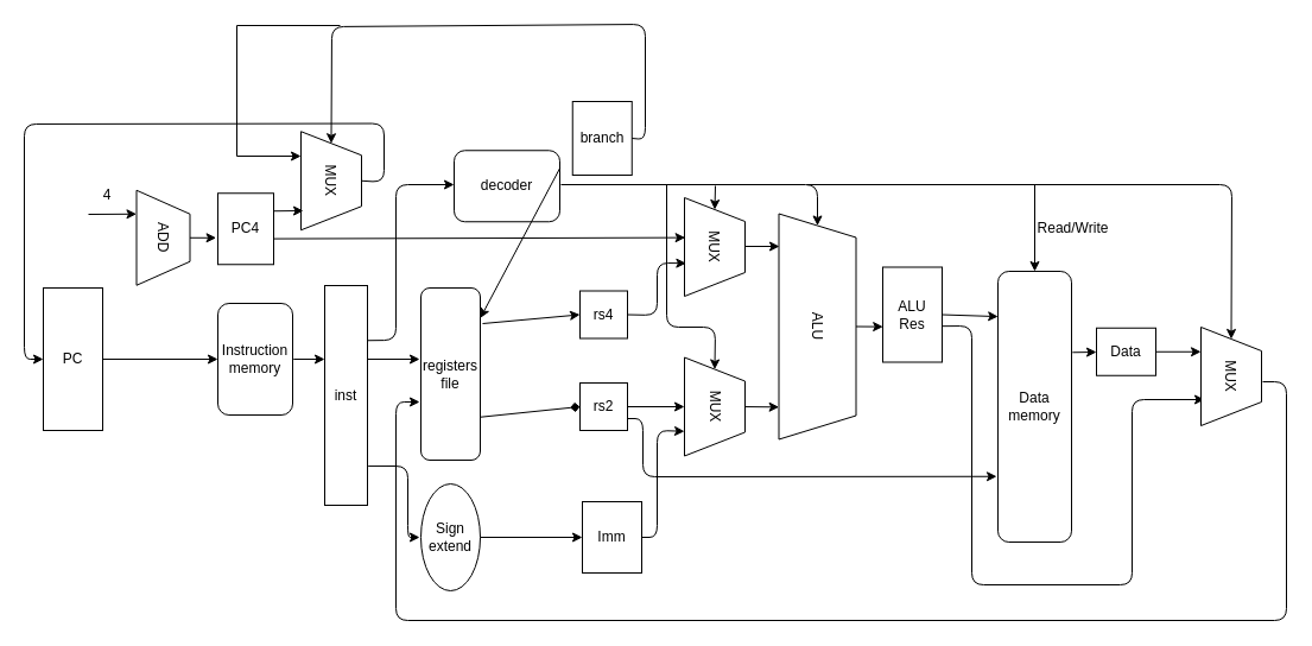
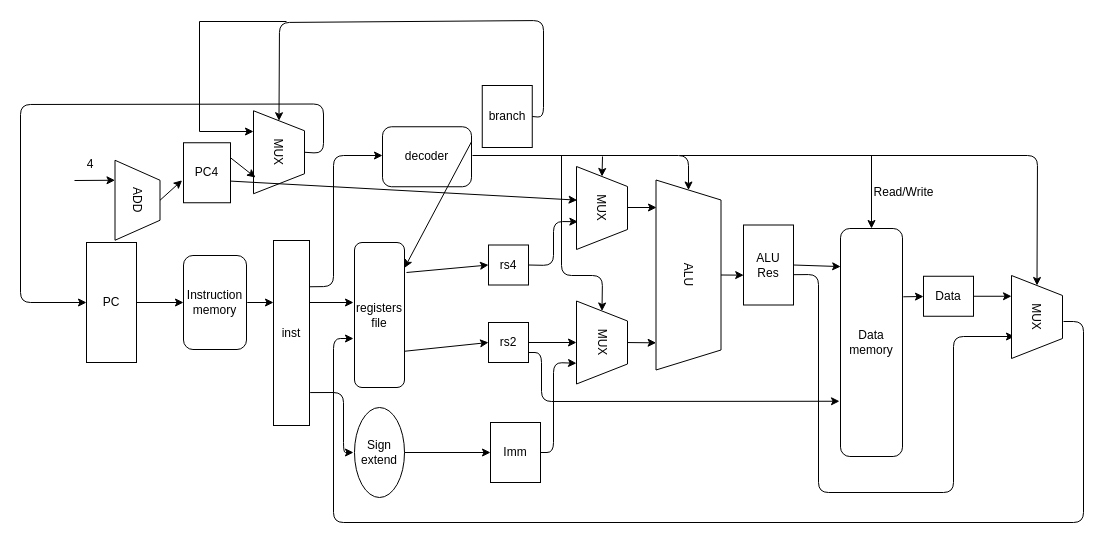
  <mxCell id="0" />
  <mxCell id="1" parent="0" />
  <mxCell id="2" style="edgeStyle=orthogonalEdgeStyle;rounded=0;orthogonalLoop=1;jettySize=auto;html=1;exitX=1;exitY=0.5;exitDx=0;exitDy=0;entryX=0;entryY=0.5;entryDx=0;entryDy=0;" parent="1" source="3" edge="1"><mxGeometry relative="1" as="geometry"><mxPoint x="183" y="302" as="targetPoint" /></mxGeometry></mxCell>
- <mxCell id="3" value="PC" style="rounded=0;whiteSpace=wrap;html=1;" parent="1" vertex="1"><mxGeometry x="36" y="242" width="50" height="120" as="geometry" /></mxCell>
+ <mxCell id="3" value="PC" style="rounded=0;whiteSpace=wrap;html=1;" parent="1" vertex="1"><mxGeometry x="86" y="242" width="50" height="120" as="geometry" /></mxCell>
  <mxCell id="4" value="ADD" style="shape=trapezoid;perimeter=trapezoidPerimeter;whiteSpace=wrap;html=1;fixedSize=1;rotation=90;" parent="1" vertex="1"><mxGeometry x="97" y="177.25" width="80" height="45" as="geometry" /></mxCell>
  <mxCell id="5" style="edgeStyle=orthogonalEdgeStyle;rounded=0;orthogonalLoop=1;jettySize=auto;html=1;" parent="1" edge="1"><mxGeometry relative="1" as="geometry"><mxPoint x="309" y="302" as="sourcePoint" /><mxPoint x="353" y="302" as="targetPoint" /></mxGeometry></mxCell>
  <mxCell id="6" value="inst" style="rounded=0;whiteSpace=wrap;html=1;" parent="1" vertex="1"><mxGeometry x="273" y="240" width="36" height="185" as="geometry" /></mxCell>
  <mxCell id="7" value="rs4" style="rounded=0;whiteSpace=wrap;html=1;" parent="1" vertex="1"><mxGeometry x="488" y="244.5" width="40" height="40" as="geometry" /></mxCell>
  <mxCell id="8" value="rs2" style="rounded=0;whiteSpace=wrap;html=1;" parent="1" vertex="1"><mxGeometry x="488" y="322" width="40" height="40" as="geometry" /></mxCell>
  <mxCell id="9" value="ALU" style="shape=trapezoid;perimeter=trapezoidPerimeter;whiteSpace=wrap;html=1;fixedSize=1;rotation=90;" parent="1" vertex="1"><mxGeometry x="593" y="242" width="190" height="65" as="geometry" /></mxCell>
  <mxCell id="10" value="branch" style="rounded=0;whiteSpace=wrap;html=1;" parent="1" vertex="1"><mxGeometry x="481.75" y="85" width="50" height="62" as="geometry" /></mxCell>
  <mxCell id="11" value="ALU&lt;br&gt;Res" style="rounded=0;whiteSpace=wrap;html=1;" parent="1" vertex="1"><mxGeometry x="743" y="224.5" width="50" height="80" as="geometry" /></mxCell>
  <mxCell id="12" value="Data" style="rounded=0;whiteSpace=wrap;html=1;" parent="1" vertex="1"><mxGeometry x="923" y="275.75" width="50" height="40" as="geometry" /></mxCell>
  <mxCell id="13" value="Imm" style="rounded=0;whiteSpace=wrap;html=1;" parent="1" vertex="1"><mxGeometry x="490" y="422" width="50" height="60" as="geometry" /></mxCell>
  <mxCell id="14" value="Sign&lt;br&gt;extend" style="ellipse;whiteSpace=wrap;html=1;" parent="1" vertex="1"><mxGeometry x="354" y="407" width="50" height="90" as="geometry" /></mxCell>
  <mxCell id="15" value="" style="endArrow=classic;html=1;exitX=1.019;exitY=0.822;exitDx=0;exitDy=0;exitPerimeter=0;" parent="1" source="6" edge="1"><mxGeometry width="50" height="50" relative="1" as="geometry"><mxPoint x="303" y="432" as="sourcePoint" /><mxPoint x="353" y="452" as="targetPoint" /><Array as="points"><mxPoint x="343" y="392" /><mxPoint x="343" y="452" /></Array></mxGeometry></mxCell>
- <mxCell id="16" value="" style="endArrow=diamond;html=1;entryX=0;entryY=0.5;entryDx=0;entryDy=0;exitX=1;exitY=0.75;exitDx=0;exitDy=0;" parent="1" target="8" edge="1" source="52"><mxGeometry width="50" height="50" relative="1" as="geometry"><mxPoint x="463" y="342" as="sourcePoint" /><mxPoint x="683" y="362" as="targetPoint" /></mxGeometry></mxCell>
+ <mxCell id="16" value="" style="endArrow=classic;html=1;entryX=0;entryY=0.5;entryDx=0;entryDy=0;exitX=1;exitY=0.75;exitDx=0;exitDy=0;" parent="1" target="8" edge="1" source="52"><mxGeometry width="50" height="50" relative="1" as="geometry"><mxPoint x="463" y="342" as="sourcePoint" /><mxPoint x="683" y="362" as="targetPoint" /></mxGeometry></mxCell>
  <mxCell id="17" value="" style="endArrow=classic;html=1;exitX=1;exitY=0.5;exitDx=0;exitDy=0;" parent="1" edge="1"><mxGeometry width="50" height="50" relative="1" as="geometry"><mxPoint x="246.75" y="302" as="sourcePoint" /><mxPoint x="273" y="302" as="targetPoint" /></mxGeometry></mxCell>
  <mxCell id="18" value="" style="endArrow=classic;html=1;entryX=0;entryY=0.5;entryDx=0;entryDy=0;" parent="1" target="7" edge="1"><mxGeometry width="50" height="50" relative="1" as="geometry"><mxPoint x="406" y="272" as="sourcePoint" /><mxPoint x="663" y="242" as="targetPoint" /></mxGeometry></mxCell>
  <mxCell id="19" value="" style="endArrow=classic;html=1;exitX=1;exitY=0.5;exitDx=0;exitDy=0;entryX=0;entryY=0.5;entryDx=0;entryDy=0;" parent="1" source="14" target="13" edge="1"><mxGeometry width="50" height="50" relative="1" as="geometry"><mxPoint x="653" y="552" as="sourcePoint" /><mxPoint x="703" y="502" as="targetPoint" /></mxGeometry></mxCell>
  <mxCell id="20" value="" style="endArrow=classic;html=1;exitX=1;exitY=0.5;exitDx=0;exitDy=0;entryX=0.75;entryY=1;entryDx=0;entryDy=0;" parent="1" source="13" target="44" edge="1"><mxGeometry width="50" height="50" relative="1" as="geometry"><mxPoint x="653" y="492" as="sourcePoint" /><mxPoint x="573" y="362" as="targetPoint" /><Array as="points"><mxPoint x="553" y="452" /><mxPoint x="553" y="362" /></Array></mxGeometry></mxCell>
  <mxCell id="21" value="" style="endArrow=classic;html=1;exitX=1;exitY=0.5;exitDx=0;exitDy=0;entryX=0.5;entryY=1;entryDx=0;entryDy=0;" parent="1" source="8" target="44" edge="1"><mxGeometry width="50" height="50" relative="1" as="geometry"><mxPoint x="643" y="502" as="sourcePoint" /><mxPoint x="552" y="342" as="targetPoint" /></mxGeometry></mxCell>
  <mxCell id="22" value="" style="endArrow=classic;html=1;exitX=1;exitY=0.5;exitDx=0;exitDy=0;exitPerimeter=0;" parent="1" edge="1"><mxGeometry width="50" height="50" relative="1" as="geometry"><mxPoint x="626" y="207" as="sourcePoint" /><mxPoint x="656" y="207" as="targetPoint" /></mxGeometry></mxCell>
  <mxCell id="23" value="" style="endArrow=classic;html=1;exitX=1;exitY=0.5;exitDx=0;exitDy=0;exitPerimeter=0;entryX=0.857;entryY=0.998;entryDx=0;entryDy=0;entryPerimeter=0;" parent="1" target="9" edge="1"><mxGeometry width="50" height="50" relative="1" as="geometry"><mxPoint x="623" y="342" as="sourcePoint" /><mxPoint x="703" y="392" as="targetPoint" /></mxGeometry></mxCell>
  <mxCell id="24" value="" style="endArrow=classic;html=1;exitX=1;exitY=0.5;exitDx=0;exitDy=0;entryX=0.665;entryY=0.973;entryDx=0;entryDy=0;entryPerimeter=0;" parent="1" source="7" target="45" edge="1"><mxGeometry width="50" height="50" relative="1" as="geometry"><mxPoint x="678" y="452" as="sourcePoint" /><mxPoint x="574.7" y="216.28" as="targetPoint" /><Array as="points"><mxPoint x="553" y="265" /><mxPoint x="553" y="221" /></Array></mxGeometry></mxCell>
  <mxCell id="25" value="" style="endArrow=classic;html=1;exitX=0.5;exitY=0;exitDx=0;exitDy=0;entryX=0.004;entryY=0.627;entryDx=0;entryDy=0;entryPerimeter=0;" parent="1" source="9" target="11" edge="1"><mxGeometry width="50" height="50" relative="1" as="geometry"><mxPoint x="523" y="62" as="sourcePoint" /><mxPoint x="573" y="12" as="targetPoint" /></mxGeometry></mxCell>
  <mxCell id="26" value="" style="endArrow=classic;html=1;entryX=0;entryY=0.75;entryDx=0;entryDy=0;exitX=1;exitY=0.75;exitDx=0;exitDy=0;" parent="1" source="8" edge="1"><mxGeometry width="50" height="50" relative="1" as="geometry"><mxPoint x="508" y="362" as="sourcePoint" /><mxPoint x="839" y="400.75" as="targetPoint" /><Array as="points"><mxPoint x="541" y="352" /><mxPoint x="541" y="401" /></Array></mxGeometry></mxCell>
  <mxCell id="27" value="" style="endArrow=classic;html=1;exitX=1;exitY=0.5;exitDx=0;exitDy=0;entryX=0.018;entryY=0.177;entryDx=0;entryDy=0;entryPerimeter=0;" parent="1" source="11" edge="1"><mxGeometry width="50" height="50" relative="1" as="geometry"><mxPoint x="613" y="292" as="sourcePoint" /><mxPoint x="840.148" y="266.095" as="targetPoint" /></mxGeometry></mxCell>
  <mxCell id="28" value="" style="endArrow=classic;html=1;exitX=0.992;exitY=0.621;exitDx=0;exitDy=0;exitPerimeter=0;" parent="1" source="11" edge="1"><mxGeometry width="50" height="50" relative="1" as="geometry"><mxPoint x="733" y="532" as="sourcePoint" /><mxPoint x="1014" y="336" as="targetPoint" /><Array as="points"><mxPoint x="818" y="274" /><mxPoint x="818" y="492" /><mxPoint x="953" y="492" /><mxPoint x="953" y="336" /></Array></mxGeometry></mxCell>
  <mxCell id="29" value="" style="endArrow=classic;html=1;exitX=1.013;exitY=0.339;exitDx=0;exitDy=0;exitPerimeter=0;" parent="1" edge="1"><mxGeometry width="50" height="50" relative="1" as="geometry"><mxPoint x="902.806" y="296.292" as="sourcePoint" /><mxPoint x="923" y="296" as="targetPoint" /></mxGeometry></mxCell>
  <mxCell id="30" value="" style="endArrow=classic;html=1;exitX=1;exitY=0.5;exitDx=0;exitDy=0;entryX=0.25;entryY=1;entryDx=0;entryDy=0;" parent="1" source="12" target="43" edge="1"><mxGeometry width="50" height="50" relative="1" as="geometry"><mxPoint x="613" y="292" as="sourcePoint" /><mxPoint x="1003" y="295.75" as="targetPoint" /></mxGeometry></mxCell>
  <mxCell id="31" value="" style="endArrow=classic;html=1;" parent="1" edge="1"><mxGeometry width="50" height="50" relative="1" as="geometry"><mxPoint x="1063" y="321" as="sourcePoint" /><mxPoint x="353" y="338" as="targetPoint" /><Array as="points"><mxPoint x="1083" y="321" /><mxPoint x="1083" y="522" /><mxPoint x="333" y="522" /><mxPoint x="333" y="338" /></Array></mxGeometry></mxCell>
  <mxCell id="32" value="" style="endArrow=classic;html=1;entryX=0;entryY=0.5;entryDx=0;entryDy=0;exitX=0.5;exitY=0;exitDx=0;exitDy=0;" parent="1" source="34" target="3" edge="1"><mxGeometry width="50" height="50" relative="1" as="geometry"><mxPoint x="323" y="189.5" as="sourcePoint" /><mxPoint x="83" y="304.5" as="targetPoint" /><Array as="points"><mxPoint x="323" y="153" /><mxPoint x="323" y="103.5" /><mxPoint x="20" y="104" /><mxPoint x="20" y="302" /></Array></mxGeometry></mxCell>
  <mxCell id="33" value="" style="endArrow=classic;html=1;exitX=1;exitY=0.5;exitDx=0;exitDy=0;entryX=0;entryY=0.5;entryDx=0;entryDy=0;" parent="1" source="10" target="34" edge="1"><mxGeometry width="50" height="50" relative="1" as="geometry"><mxPoint x="793" y="117" as="sourcePoint" /><mxPoint x="303.426" y="152.78" as="targetPoint" /><Array as="points"><mxPoint x="543" y="117" /><mxPoint x="543" y="20" /><mxPoint x="279" y="22" /></Array></mxGeometry></mxCell>
  <mxCell id="34" value="MUX" style="shape=trapezoid;perimeter=trapezoidPerimeter;whiteSpace=wrap;html=1;fixedSize=1;rotation=90;direction=east;" parent="1" vertex="1"><mxGeometry x="237" y="126.25" width="83" height="51" as="geometry" /></mxCell>
- <mxCell id="35" value="PC4" style="rounded=0;whiteSpace=wrap;html=1;" parent="1" vertex="1"><mxGeometry x="183" y="162.25" width="47" height="60" as="geometry" /></mxCell>
+ <mxCell id="35" value="PC4" style="rounded=0;whiteSpace=wrap;html=1;" parent="1" vertex="1"><mxGeometry x="183" y="142.25" width="47" height="60" as="geometry" /></mxCell>
  <mxCell id="36" value="" style="endArrow=classic;html=1;entryX=0.405;entryY=0.988;entryDx=0;entryDy=0;entryPerimeter=0;exitX=0.996;exitY=0.639;exitDx=0;exitDy=0;exitPerimeter=0;" parent="1" source="35" target="45" edge="1"><mxGeometry width="50" height="50" relative="1" as="geometry"><mxPoint x="449" y="200" as="sourcePoint" /><mxPoint x="573.4" y="199.8" as="targetPoint" /></mxGeometry></mxCell>
  <mxCell id="37" value="" style="endArrow=classic;html=1;exitX=0.5;exitY=0;exitDx=0;exitDy=0;entryX=-0.03;entryY=0.626;entryDx=0;entryDy=0;entryPerimeter=0;" parent="1" source="4" target="35" edge="1"><mxGeometry width="50" height="50" relative="1" as="geometry"><mxPoint x="525" y="199" as="sourcePoint" /><mxPoint x="575" y="149" as="targetPoint" /></mxGeometry></mxCell>
  <mxCell id="38" value="" style="endArrow=classic;html=1;entryX=0.25;entryY=1;entryDx=0;entryDy=0;" parent="1" target="4" edge="1"><mxGeometry width="50" height="50" relative="1" as="geometry"><mxPoint x="74" y="180" as="sourcePoint" /><mxPoint x="86" y="131" as="targetPoint" /></mxGeometry></mxCell>
  <mxCell id="39" value="4" style="text;html=1;strokeColor=none;fillColor=none;align=center;verticalAlign=middle;whiteSpace=wrap;rounded=0;" parent="1" vertex="1"><mxGeometry x="70" y="154" width="40" height="20" as="geometry" /></mxCell>
  <mxCell id="40" value="" style="endArrow=classic;html=1;exitX=1;exitY=0.25;exitDx=0;exitDy=0;" parent="1" source="35" edge="1"><mxGeometry width="50" height="50" relative="1" as="geometry"><mxPoint x="525" y="299" as="sourcePoint" /><mxPoint x="255" y="177" as="targetPoint" /></mxGeometry></mxCell>
  <mxCell id="41" value="" style="endArrow=classic;html=1;exitX=1;exitY=0.25;exitDx=0;exitDy=0;" parent="1" source="6" edge="1"><mxGeometry width="50" height="50" relative="1" as="geometry"><mxPoint x="555" y="299" as="sourcePoint" /><mxPoint x="382" y="155" as="targetPoint" /><Array as="points"><mxPoint x="333" y="286" /><mxPoint x="333" y="155" /></Array></mxGeometry></mxCell>
  <mxCell id="42" value="" style="endArrow=classic;html=1;entryX=0;entryY=0.5;entryDx=0;entryDy=0;" parent="1" target="9" edge="1"><mxGeometry width="50" height="50" relative="1" as="geometry"><mxPoint x="472" y="155" as="sourcePoint" /><mxPoint x="697" y="161" as="targetPoint" /><Array as="points"><mxPoint x="688" y="155" /></Array></mxGeometry></mxCell>
  <mxCell id="43" value="MUX" style="shape=trapezoid;perimeter=trapezoidPerimeter;whiteSpace=wrap;html=1;fixedSize=1;rotation=90;direction=east;" parent="1" vertex="1"><mxGeometry x="995" y="291" width="83" height="51" as="geometry" /></mxCell>
  <mxCell id="44" value="MUX" style="shape=trapezoid;perimeter=trapezoidPerimeter;whiteSpace=wrap;html=1;fixedSize=1;rotation=90;direction=east;" parent="1" vertex="1"><mxGeometry x="560" y="316.5" width="83" height="51" as="geometry" /></mxCell>
  <mxCell id="45" value="MUX" style="shape=trapezoid;perimeter=trapezoidPerimeter;whiteSpace=wrap;html=1;fixedSize=1;rotation=90;direction=east;" parent="1" vertex="1"><mxGeometry x="560" y="182" width="83" height="51" as="geometry" /></mxCell>
  <mxCell id="46" value="" style="endArrow=classic;html=1;entryX=0;entryY=0.5;entryDx=0;entryDy=0;" parent="1" target="45" edge="1"><mxGeometry width="50" height="50" relative="1" as="geometry"><mxPoint x="602" y="156" as="sourcePoint" /><mxPoint x="482" y="276" as="targetPoint" /></mxGeometry></mxCell>
  <mxCell id="47" value="" style="endArrow=classic;html=1;entryX=0;entryY=0.5;entryDx=0;entryDy=0;" parent="1" target="44" edge="1"><mxGeometry width="50" height="50" relative="1" as="geometry"><mxPoint x="561" y="155" as="sourcePoint" /><mxPoint x="561" y="288" as="targetPoint" /><Array as="points"><mxPoint x="561" y="275" /><mxPoint x="602" y="275" /></Array></mxGeometry></mxCell>
  <mxCell id="48" value="" style="endArrow=classic;html=1;entryX=0;entryY=0.5;entryDx=0;entryDy=0;" parent="1" target="43" edge="1"><mxGeometry width="50" height="50" relative="1" as="geometry"><mxPoint x="679" y="155" as="sourcePoint" /><mxPoint x="875" y="184" as="targetPoint" /><Array as="points"><mxPoint x="1037" y="155" /></Array></mxGeometry></mxCell>
  <mxCell id="49" value="" style="endArrow=classic;html=1;entryX=0.5;entryY=0;entryDx=0;entryDy=0;" parent="1" target="54" edge="1"><mxGeometry width="50" height="50" relative="1" as="geometry"><mxPoint x="871" y="155" as="sourcePoint" /><mxPoint x="871" y="225" as="targetPoint" /></mxGeometry></mxCell>
  <mxCell id="50" value="Read/Write" style="text;html=1;strokeColor=none;fillColor=none;align=center;verticalAlign=middle;whiteSpace=wrap;rounded=0;" parent="1" vertex="1"><mxGeometry x="872" y="182.25" width="63" height="20" as="geometry" /></mxCell>
  <mxCell id="51" value="decoder" style="rounded=1;whiteSpace=wrap;html=1;" parent="1" vertex="1"><mxGeometry x="382" y="126.25" width="89" height="60" as="geometry" /></mxCell>
  <mxCell id="52" value="&lt;span&gt;registers&lt;/span&gt;&lt;br&gt;&lt;span&gt;file&lt;/span&gt;" style="rounded=1;whiteSpace=wrap;html=1;" parent="1" vertex="1"><mxGeometry x="354" y="242" width="50" height="145" as="geometry" /></mxCell>
  <mxCell id="53" value="&lt;span&gt;Instruction&lt;/span&gt;&lt;br&gt;&lt;span&gt;memory&lt;/span&gt;" style="rounded=1;whiteSpace=wrap;html=1;" parent="1" vertex="1"><mxGeometry x="183" y="255" width="63" height="94" as="geometry" /></mxCell>
  <mxCell id="54" value="&lt;span&gt;Data&lt;/span&gt;&lt;br&gt;&lt;span&gt;memory&lt;/span&gt;" style="rounded=1;whiteSpace=wrap;html=1;" parent="1" vertex="1"><mxGeometry x="840" y="228" width="62" height="228" as="geometry" /></mxCell>
  <mxCell id="55" value="" style="endArrow=classic;html=1;rounded=0;exitX=1;exitY=0.25;exitDx=0;exitDy=0;" parent="1" source="51" target="52" edge="1"><mxGeometry width="50" height="50" relative="1" as="geometry"><mxPoint x="529" y="417" as="sourcePoint" /><mxPoint x="469" y="103" as="targetPoint" /></mxGeometry></mxCell>
  <mxCell id="56" value="" style="endArrow=classic;html=1;rounded=0;entryX=0.25;entryY=1;entryDx=0;entryDy=0;" parent="1" target="34" edge="1"><mxGeometry width="50" height="50" relative="1" as="geometry"><mxPoint x="286" y="21" as="sourcePoint" /><mxPoint x="106" y="447" as="targetPoint" /><Array as="points"><mxPoint x="199" y="21" /><mxPoint x="199" y="131" /></Array></mxGeometry></mxCell>
